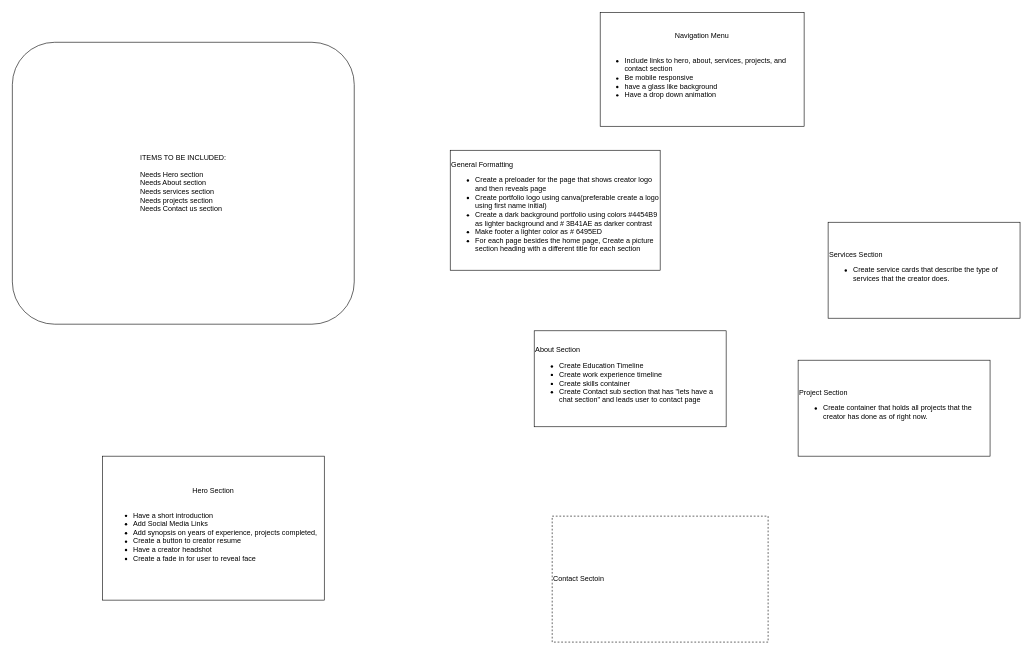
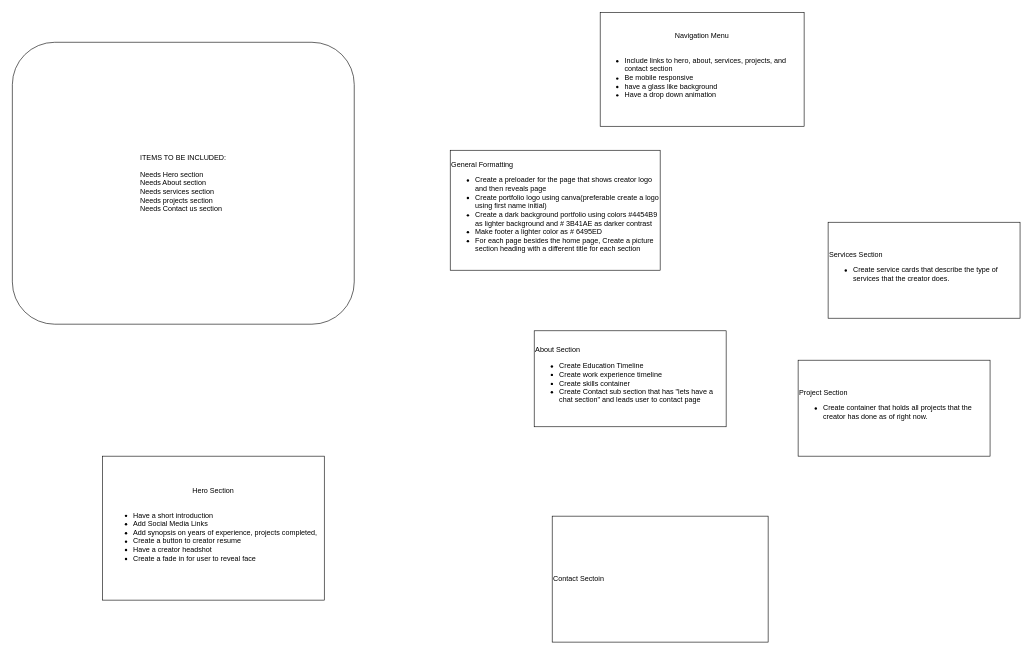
  <mxCell id="0" />
  <mxCell id="1" parent="0" />
  <mxCell id="2" value="ITEMS TO BE INCLUDED:&lt;div&gt;&lt;br&gt;&lt;/div&gt;&lt;div style=&quot;text-align: left;&quot;&gt;Needs Hero section&lt;/div&gt;&lt;div style=&quot;text-align: left;&quot;&gt;Needs About section&lt;/div&gt;&lt;div style=&quot;text-align: left;&quot;&gt;Needs services section&lt;/div&gt;&lt;div style=&quot;text-align: left;&quot;&gt;Needs projects section&lt;/div&gt;&lt;div style=&quot;text-align: left;&quot;&gt;Needs Contact us section&lt;/div&gt;" style="rounded=1;whiteSpace=wrap;html=1;" vertex="1" parent="1"><mxGeometry x="20" y="70" width="570" height="470" as="geometry" /></mxCell>
  <mxCell id="3" value="Hero Section&lt;div&gt;&lt;br&gt;&lt;/div&gt;&lt;div&gt;&lt;ul&gt;&lt;li style=&quot;text-align: left;&quot;&gt;Have a short introduction&lt;/li&gt;&lt;li style=&quot;text-align: left;&quot;&gt;Add Social Media Links&lt;/li&gt;&lt;li style=&quot;text-align: left;&quot;&gt;Add synopsis on years of experience, projects completed,&lt;/li&gt;&lt;li style=&quot;text-align: left;&quot;&gt;Create a button to creator resume&lt;/li&gt;&lt;li style=&quot;text-align: left;&quot;&gt;Have a creator headshot&lt;/li&gt;&lt;li style=&quot;text-align: left;&quot;&gt;Create a fade in for user to reveal face&lt;/li&gt;&lt;/ul&gt;&lt;/div&gt;" style="rounded=0;whiteSpace=wrap;html=1;" vertex="1" parent="1"><mxGeometry x="170" y="760" width="370" height="240" as="geometry" /></mxCell>
  <mxCell id="4" value="Navigation Menu&lt;div&gt;&lt;br&gt;&lt;/div&gt;&lt;div&gt;&lt;ul&gt;&lt;li style=&quot;text-align: left;&quot;&gt;Include links to hero, about, services, projects, and contact section&lt;/li&gt;&lt;li style=&quot;text-align: left;&quot;&gt;Be mobile responsive&lt;/li&gt;&lt;li style=&quot;text-align: left;&quot;&gt;have a glass like background&lt;/li&gt;&lt;li style=&quot;text-align: left;&quot;&gt;Have a drop down animation&lt;/li&gt;&lt;/ul&gt;&lt;/div&gt;" style="rounded=0;whiteSpace=wrap;html=1;" vertex="1" parent="1"><mxGeometry x="1000" y="20" width="340" height="190" as="geometry" /></mxCell>
  <mxCell id="5" value="About Section&lt;div&gt;&lt;ul&gt;&lt;li&gt;Create Education Timeline&amp;nbsp;&lt;/li&gt;&lt;li&gt;Create work experience timeline&lt;/li&gt;&lt;li&gt;Create skills container&lt;/li&gt;&lt;li&gt;Create Contact sub section that has &quot;lets have a chat section&quot; and leads user to contact page&lt;/li&gt;&lt;/ul&gt;&lt;/div&gt;" style="rounded=0;whiteSpace=wrap;html=1;align=left;" vertex="1" parent="1"><mxGeometry x="890" y="551" width="320" height="160" as="geometry" /></mxCell>
  <mxCell id="6" value="General Formatting&lt;div&gt;&lt;ul&gt;&lt;li&gt;Create a preloader for the page that shows creator logo and then reveals page&lt;/li&gt;&lt;li&gt;Create portfolio logo using canva(preferable create a logo using first name initial)&lt;/li&gt;&lt;li&gt;Create a dark background portfolio using colors #4454B9 as lighter background and # 3B41AE as darker contrast&lt;/li&gt;&lt;li&gt;Make footer a lighter color as # 6495ED&lt;/li&gt;&lt;li&gt;For each page besides the home page, Create a picture section heading with a different title for each section&lt;/li&gt;&lt;/ul&gt;&lt;/div&gt;" style="rounded=0;whiteSpace=wrap;html=1;align=left;" vertex="1" parent="1"><mxGeometry x="750" y="250" width="350" height="200" as="geometry" /></mxCell>
  <mxCell id="7" value="Services Section&lt;br&gt;&lt;div&gt;&lt;ul&gt;&lt;li&gt;Create service cards that describe the type of services that the creator does.&lt;/li&gt;&lt;/ul&gt;&lt;/div&gt;" style="rounded=0;whiteSpace=wrap;html=1;align=left;" vertex="1" parent="1"><mxGeometry x="1380" y="370" width="320" height="160" as="geometry" /></mxCell>
  <mxCell id="8" value="Project Section&lt;br&gt;&lt;div&gt;&lt;ul&gt;&lt;li&gt;Create container that holds all projects that the creator has done as of right now.&lt;/li&gt;&lt;/ul&gt;&lt;/div&gt;" style="rounded=0;whiteSpace=wrap;html=1;align=left;" vertex="1" parent="1"><mxGeometry x="1330" y="600" width="320" height="160" as="geometry" /></mxCell>
- <mxCell id="9" value="Contact Sectoin" style="rounded=0;whiteSpace=wrap;html=1;align=left;dashed=1;" vertex="1" parent="1"><mxGeometry x="920" y="860" width="360" height="210" as="geometry" /></mxCell>
+ <mxCell id="9" value="Contact Sectoin" style="rounded=0;whiteSpace=wrap;html=1;align=left;" vertex="1" parent="1"><mxGeometry x="920" y="860" width="360" height="210" as="geometry" /></mxCell>
